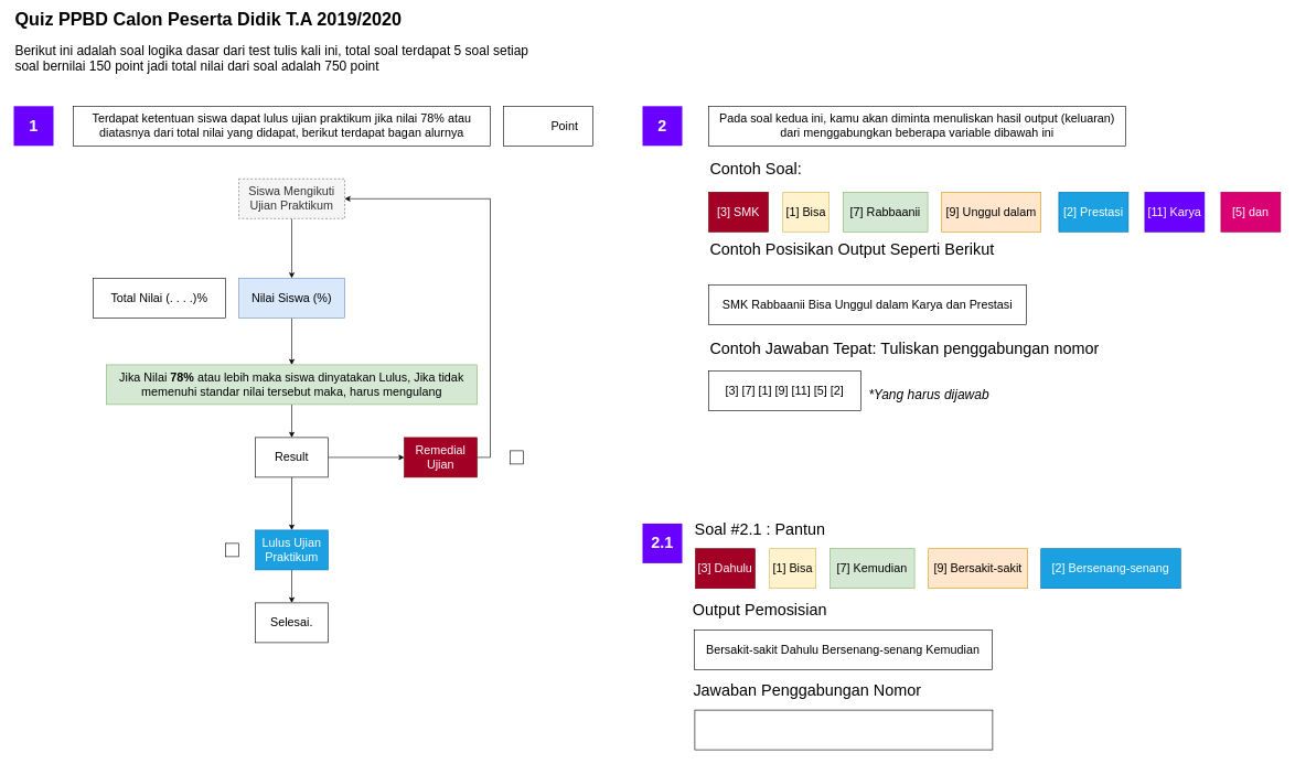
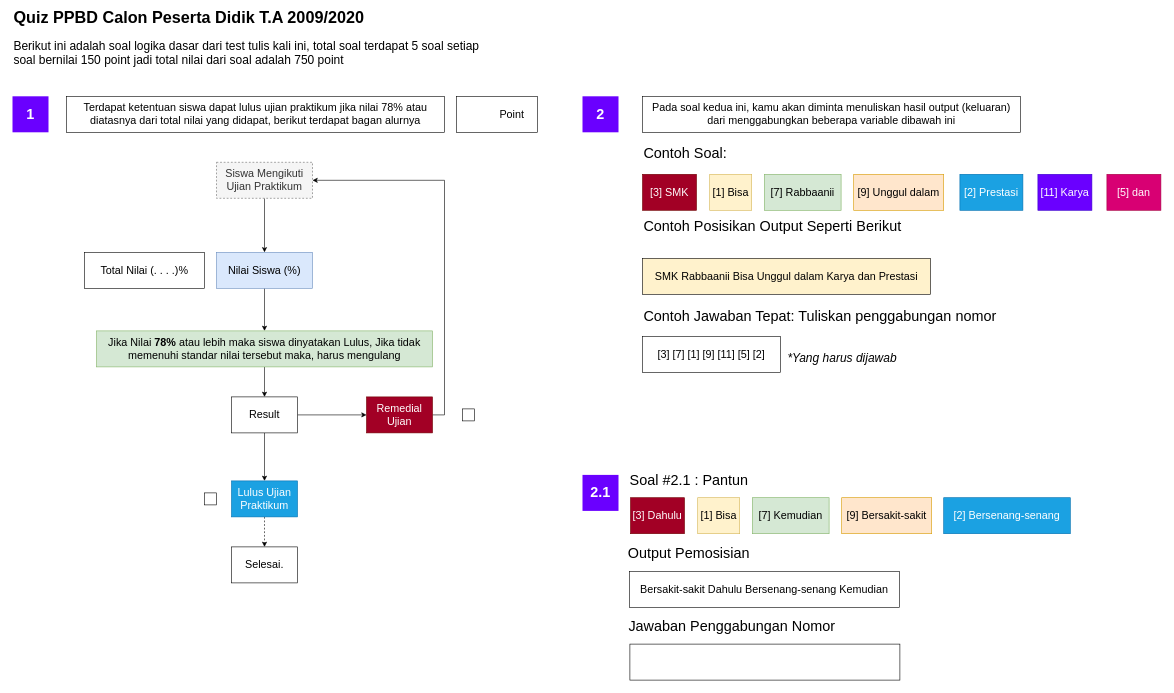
  <mxCell id="0" />
  <mxCell id="1" parent="0" />
- <mxCell id="2" value="Quiz PPBD Calon Peserta Didik T.A 2019/2020" style="text;html=1;strokeColor=none;fillColor=none;align=left;verticalAlign=middle;whiteSpace=wrap;rounded=0;fontSize=27;fontStyle=1" parent="1" vertex="1"><mxGeometry x="20" y="20" width="620" height="20" as="geometry" /></mxCell>
+ <mxCell id="2" value="Quiz PPBD Calon Peserta Didik T.A 2009/2020" style="text;html=1;strokeColor=none;fillColor=none;align=left;verticalAlign=middle;whiteSpace=wrap;rounded=0;fontSize=27;fontStyle=1" parent="1" vertex="1"><mxGeometry x="20" y="20" width="620" height="20" as="geometry" /></mxCell>
  <mxCell id="3" value="Berikut ini adalah soal logika dasar dari test tulis kali ini, total soal terdapat 5 soal setiap soal bernilai 150 point jadi total nilai dari soal adalah 750 point" style="text;html=1;strokeColor=none;fillColor=none;align=left;verticalAlign=middle;whiteSpace=wrap;rounded=0;fontSize=20;" parent="1" vertex="1"><mxGeometry x="20" y="63" width="820" height="47" as="geometry" /></mxCell>
  <mxCell id="4" value="1" style="rounded=0;whiteSpace=wrap;html=1;fontSize=24;align=center;fontStyle=1;fillColor=#6a00ff;strokeColor=none;fontColor=#ffffff;" parent="1" vertex="1"><mxGeometry x="20" y="160" width="60" height="60" as="geometry" /></mxCell>
  <mxCell id="5" value="Terdapat ketentuan siswa dapat lulus ujian praktikum jika nilai 78% atau diatasnya dari total nilai yang didapat, berikut terdapat bagan alurnya" style="rounded=0;whiteSpace=wrap;html=1;fontSize=18;align=center;fontStyle=0" parent="1" vertex="1"><mxGeometry x="110" y="160" width="630" height="60" as="geometry" /></mxCell>
  <mxCell id="6" style="edgeStyle=orthogonalEdgeStyle;rounded=0;orthogonalLoop=1;jettySize=auto;html=1;exitX=0.5;exitY=1;exitDx=0;exitDy=0;fontSize=18;" parent="1" source="7" target="9" edge="1"><mxGeometry relative="1" as="geometry" /></mxCell>
  <mxCell id="7" value="Nilai Siswa (%)" style="rounded=0;whiteSpace=wrap;html=1;fontSize=18;align=center;fontStyle=0;fillColor=#dae8fc;strokeColor=#6c8ebf;" parent="1" vertex="1"><mxGeometry x="360" y="420" width="160" height="60" as="geometry" /></mxCell>
  <mxCell id="8" style="edgeStyle=orthogonalEdgeStyle;rounded=0;orthogonalLoop=1;jettySize=auto;html=1;exitX=0.5;exitY=1;exitDx=0;exitDy=0;fontSize=18;" parent="1" source="9" target="12" edge="1"><mxGeometry relative="1" as="geometry" /></mxCell>
  <mxCell id="9" value="Jika Nilai &lt;b&gt;78%&lt;/b&gt; atau lebih maka siswa dinyatakan Lulus, Jika tidak memenuhi standar nilai tersebut maka, harus mengulang" style="rounded=0;whiteSpace=wrap;html=1;fontSize=18;align=center;fontStyle=0;fillColor=#d5e8d4;strokeColor=#82b366;" parent="1" vertex="1"><mxGeometry x="160" y="551" width="560" height="60" as="geometry" /></mxCell>
  <mxCell id="10" style="edgeStyle=orthogonalEdgeStyle;rounded=0;orthogonalLoop=1;jettySize=auto;html=1;exitX=0.5;exitY=1;exitDx=0;exitDy=0;entryX=0.5;entryY=0;entryDx=0;entryDy=0;fontSize=18;" parent="1" source="12" target="14" edge="1"><mxGeometry relative="1" as="geometry" /></mxCell>
  <mxCell id="11" style="edgeStyle=orthogonalEdgeStyle;rounded=0;orthogonalLoop=1;jettySize=auto;html=1;exitX=1;exitY=0.5;exitDx=0;exitDy=0;fontSize=18;" parent="1" source="12" target="16" edge="1"><mxGeometry relative="1" as="geometry" /></mxCell>
  <mxCell id="12" value="Result" style="rounded=0;whiteSpace=wrap;html=1;fontSize=18;align=center;fontStyle=0" parent="1" vertex="1"><mxGeometry x="385" y="661" width="110" height="60" as="geometry" /></mxCell>
- <mxCell id="13" style="edgeStyle=orthogonalEdgeStyle;rounded=0;orthogonalLoop=1;jettySize=auto;html=1;exitX=0.5;exitY=1;exitDx=0;exitDy=0;entryX=0.5;entryY=0;entryDx=0;entryDy=0;fontSize=18;" parent="1" source="14" target="19" edge="1"><mxGeometry relative="1" as="geometry" /></mxCell>
+ <mxCell id="13" style="edgeStyle=orthogonalEdgeStyle;rounded=0;orthogonalLoop=1;jettySize=auto;html=1;exitX=0.5;exitY=1;exitDx=0;exitDy=0;entryX=0.5;entryY=0;entryDx=0;entryDy=0;fontSize=18;dashed=1;" parent="1" source="14" target="19" edge="1"><mxGeometry relative="1" as="geometry" /></mxCell>
  <mxCell id="14" value="Lulus Ujian Praktikum" style="rounded=0;whiteSpace=wrap;html=1;fontSize=18;align=center;fontStyle=0;fillColor=#1ba1e2;strokeColor=#006EAF;fontColor=#ffffff;" parent="1" vertex="1"><mxGeometry x="385" y="801" width="110" height="60" as="geometry" /></mxCell>
  <mxCell id="15" style="edgeStyle=orthogonalEdgeStyle;rounded=0;orthogonalLoop=1;jettySize=auto;html=1;exitX=1;exitY=0.5;exitDx=0;exitDy=0;entryX=1;entryY=0.5;entryDx=0;entryDy=0;fontSize=18;" parent="1" source="16" target="18" edge="1"><mxGeometry relative="1" as="geometry" /></mxCell>
  <mxCell id="16" value="Remedial Ujian" style="rounded=0;whiteSpace=wrap;html=1;fontSize=18;align=center;fontStyle=0;fillColor=#a20025;strokeColor=#6F0000;fontColor=#ffffff;" parent="1" vertex="1"><mxGeometry x="610" y="661" width="110" height="60" as="geometry" /></mxCell>
  <mxCell id="17" style="edgeStyle=orthogonalEdgeStyle;rounded=0;orthogonalLoop=1;jettySize=auto;html=1;exitX=0.5;exitY=1;exitDx=0;exitDy=0;entryX=0.5;entryY=0;entryDx=0;entryDy=0;fontSize=18;" parent="1" source="18" target="7" edge="1"><mxGeometry relative="1" as="geometry" /></mxCell>
  <mxCell id="18" value="Siswa Mengikuti Ujian Praktikum" style="rounded=0;whiteSpace=wrap;html=1;fontSize=18;align=center;fontStyle=0;fillColor=#f5f5f5;strokeColor=#666666;fontColor=#333333;dashed=1;" parent="1" vertex="1"><mxGeometry x="360" y="270" width="160" height="60" as="geometry" /></mxCell>
  <mxCell id="19" value="Selesai." style="rounded=0;whiteSpace=wrap;html=1;fontSize=18;align=center;fontStyle=0" parent="1" vertex="1"><mxGeometry x="385" y="911" width="110" height="60" as="geometry" /></mxCell>
  <mxCell id="20" value="" style="rounded=0;whiteSpace=wrap;html=1;fontSize=18;align=center;fontStyle=0" parent="1" vertex="1"><mxGeometry x="770" y="681" width="20" height="20" as="geometry" /></mxCell>
  <mxCell id="21" value="" style="rounded=0;whiteSpace=wrap;html=1;fontSize=18;align=center;fontStyle=0" parent="1" vertex="1"><mxGeometry x="340" y="821" width="20" height="20" as="geometry" /></mxCell>
  <mxCell id="22" value="Total Nilai (. . . .)%" style="rounded=0;whiteSpace=wrap;html=1;fontSize=18;align=center;fontStyle=0" parent="1" vertex="1"><mxGeometry x="140" y="420" width="200" height="60" as="geometry" /></mxCell>
  <mxCell id="23" value="&amp;nbsp; &amp;nbsp; &amp;nbsp; &amp;nbsp; &amp;nbsp; Point" style="rounded=0;whiteSpace=wrap;html=1;fontSize=18;align=center;fontStyle=0" parent="1" vertex="1"><mxGeometry x="760" y="160" width="135" height="60" as="geometry" /></mxCell>
  <mxCell id="24" value="2" style="rounded=0;whiteSpace=wrap;html=1;fontSize=24;align=center;fontStyle=1;fillColor=#6a00ff;strokeColor=none;fontColor=#ffffff;" parent="1" vertex="1"><mxGeometry x="970" y="160" width="60" height="60" as="geometry" /></mxCell>
  <mxCell id="25" value="Pada soal kedua ini, kamu akan diminta menuliskan hasil output (keluaran) dari menggabungkan beberapa variable dibawah ini" style="rounded=0;whiteSpace=wrap;html=1;fontSize=18;align=center;fontStyle=0" parent="1" vertex="1"><mxGeometry x="1070" y="160" width="630" height="60" as="geometry" /></mxCell>
  <mxCell id="26" value="&lt;font style=&quot;font-size: 24px&quot;&gt;Contoh Soal:&lt;/font&gt;" style="text;html=1;resizable=0;points=[];autosize=1;align=left;verticalAlign=top;spacingTop=-4;" vertex="1" parent="1"><mxGeometry x="1070" y="238" width="150" height="20" as="geometry" /></mxCell>
  <mxCell id="27" value="[3] SMK" style="rounded=0;whiteSpace=wrap;html=1;fontSize=18;align=center;fontStyle=0;fillColor=#a20025;strokeColor=#6F0000;fontColor=#ffffff;" vertex="1" parent="1"><mxGeometry x="1070" y="290" width="90" height="60" as="geometry" /></mxCell>
  <mxCell id="28" value="[1] Bisa" style="rounded=0;whiteSpace=wrap;html=1;fontSize=18;align=center;fontStyle=0;fillColor=#fff2cc;strokeColor=#d6b656;" vertex="1" parent="1"><mxGeometry x="1182" y="290" width="70" height="60" as="geometry" /></mxCell>
  <mxCell id="29" value="[7] Rabbaanii" style="rounded=0;whiteSpace=wrap;html=1;fontSize=18;align=center;fontStyle=0;fillColor=#d5e8d4;strokeColor=#82b366;" vertex="1" parent="1"><mxGeometry x="1273" y="290" width="128" height="60" as="geometry" /></mxCell>
  <mxCell id="30" value="[9] Unggul dalam" style="rounded=0;whiteSpace=wrap;html=1;fontSize=18;align=center;fontStyle=0;fillColor=#ffe6cc;strokeColor=#d79b00;" vertex="1" parent="1"><mxGeometry x="1422" y="290" width="150" height="60" as="geometry" /></mxCell>
  <mxCell id="31" value="[2] Prestasi" style="rounded=0;whiteSpace=wrap;html=1;fontSize=18;align=center;fontStyle=0;fillColor=#1ba1e2;strokeColor=#006EAF;fontColor=#ffffff;" vertex="1" parent="1"><mxGeometry x="1599" y="290" width="105" height="60" as="geometry" /></mxCell>
  <mxCell id="32" value="[11] Karya" style="rounded=0;whiteSpace=wrap;html=1;fontSize=18;align=center;fontStyle=0;fillColor=#6a00ff;strokeColor=#3700CC;fontColor=#ffffff;" vertex="1" parent="1"><mxGeometry x="1729" y="290" width="90" height="60" as="geometry" /></mxCell>
- <mxCell id="33" value="SMK Rabbaanii Bisa Unggul dalam Karya dan Prestasi" style="rounded=0;whiteSpace=wrap;html=1;fontSize=18;align=center;fontStyle=0" vertex="1" parent="1"><mxGeometry x="1070" y="430" width="480" height="60" as="geometry" /></mxCell>
+ <mxCell id="33" value="SMK Rabbaanii Bisa Unggul dalam Karya dan Prestasi" style="rounded=0;whiteSpace=wrap;html=1;fontSize=18;align=center;fontStyle=0;fillColor=#fff2cc;" vertex="1" parent="1"><mxGeometry x="1070" y="430" width="480" height="60" as="geometry" /></mxCell>
  <mxCell id="34" value="&lt;font style=&quot;font-size: 24px&quot;&gt;Contoh Posisikan Output Seperti Berikut&lt;/font&gt;" style="text;html=1;resizable=0;points=[];autosize=1;align=left;verticalAlign=top;spacingTop=-4;" vertex="1" parent="1"><mxGeometry x="1070" y="360" width="450" height="20" as="geometry" /></mxCell>
  <mxCell id="35" value="[5] dan" style="rounded=0;whiteSpace=wrap;html=1;fontSize=18;align=center;fontStyle=0;fillColor=#d80073;strokeColor=#A50040;fontColor=#ffffff;" vertex="1" parent="1"><mxGeometry x="1844" y="290" width="90" height="60" as="geometry" /></mxCell>
  <mxCell id="36" value="&lt;font style=&quot;font-size: 24px&quot;&gt;Contoh Jawaban Tepat: Tuliskan penggabungan nomor&lt;/font&gt;" style="text;html=1;resizable=0;points=[];autosize=1;align=left;verticalAlign=top;spacingTop=-4;" vertex="1" parent="1"><mxGeometry x="1070" y="510" width="600" height="20" as="geometry" /></mxCell>
  <mxCell id="37" value="[3] [7]&amp;nbsp;[1]&amp;nbsp;[9]&amp;nbsp;[11]&amp;nbsp;[5]&amp;nbsp;[2]" style="rounded=0;whiteSpace=wrap;html=1;fontSize=18;align=center;fontStyle=0" vertex="1" parent="1"><mxGeometry x="1070" y="560" width="230" height="60" as="geometry" /></mxCell>
  <mxCell id="38" value="&lt;font style=&quot;font-size: 20px&quot;&gt;&lt;i&gt;*Yang harus dijawab&lt;/i&gt;&lt;/font&gt;" style="text;html=1;resizable=0;points=[];autosize=1;align=left;verticalAlign=top;spacingTop=-4;" vertex="1" parent="1"><mxGeometry x="1310" y="581" width="200" height="20" as="geometry" /></mxCell>
  <mxCell id="39" value="2.1" style="rounded=0;whiteSpace=wrap;html=1;fontSize=24;align=center;fontStyle=1;fillColor=#6a00ff;strokeColor=none;fontColor=#ffffff;" vertex="1" parent="1"><mxGeometry x="970" y="791" width="60" height="60" as="geometry" /></mxCell>
  <mxCell id="40" value="[3] Dahulu" style="rounded=0;whiteSpace=wrap;html=1;fontSize=18;align=center;fontStyle=0;fillColor=#a20025;strokeColor=#6F0000;fontColor=#ffffff;" vertex="1" parent="1"><mxGeometry x="1050" y="829" width="90" height="60" as="geometry" /></mxCell>
  <mxCell id="41" value="[1] Bisa" style="rounded=0;whiteSpace=wrap;html=1;fontSize=18;align=center;fontStyle=0;fillColor=#fff2cc;strokeColor=#d6b656;" vertex="1" parent="1"><mxGeometry x="1162" y="829" width="70" height="60" as="geometry" /></mxCell>
  <mxCell id="42" value="[7] Kemudian" style="rounded=0;whiteSpace=wrap;html=1;fontSize=18;align=center;fontStyle=0;fillColor=#d5e8d4;strokeColor=#82b366;" vertex="1" parent="1"><mxGeometry x="1253" y="829" width="128" height="60" as="geometry" /></mxCell>
  <mxCell id="43" value="[9] Bersakit-sakit" style="rounded=0;whiteSpace=wrap;html=1;fontSize=18;align=center;fontStyle=0;fillColor=#ffe6cc;strokeColor=#d79b00;" vertex="1" parent="1"><mxGeometry x="1402" y="829" width="150" height="60" as="geometry" /></mxCell>
  <mxCell id="44" value="[2] Bersenang-senang" style="rounded=0;whiteSpace=wrap;html=1;fontSize=18;align=center;fontStyle=0;fillColor=#1ba1e2;strokeColor=#006EAF;fontColor=#ffffff;" vertex="1" parent="1"><mxGeometry x="1572" y="829" width="211" height="60" as="geometry" /></mxCell>
  <mxCell id="45" value="&lt;font style=&quot;font-size: 24px&quot;&gt;Soal #2.1 : Pantun&lt;/font&gt;" style="text;html=1;resizable=0;points=[];autosize=1;align=left;verticalAlign=top;spacingTop=-4;" vertex="1" parent="1"><mxGeometry x="1047" y="784" width="210" height="20" as="geometry" /></mxCell>
  <mxCell id="46" value="&lt;font style=&quot;font-size: 24px&quot;&gt;Output Pemosisian&lt;/font&gt;" style="text;html=1;resizable=0;points=[];autosize=1;align=left;verticalAlign=top;spacingTop=-4;" vertex="1" parent="1"><mxGeometry x="1044" y="905" width="220" height="20" as="geometry" /></mxCell>
  <mxCell id="47" value="Bersakit-sakit Dahulu Bersenang-senang Kemudian" style="rounded=0;whiteSpace=wrap;html=1;fontSize=18;align=center;fontStyle=0" vertex="1" parent="1"><mxGeometry x="1048" y="952" width="450" height="60" as="geometry" /></mxCell>
  <mxCell id="48" value="&lt;span style=&quot;font-size: 24px&quot;&gt;Jawaban Penggabungan Nomor&lt;/span&gt;" style="text;html=1;resizable=0;points=[];autosize=1;align=left;verticalAlign=top;spacingTop=-4;" vertex="1" parent="1"><mxGeometry x="1045" y="1026" width="360" height="20" as="geometry" /></mxCell>
  <mxCell id="49" value="" style="rounded=0;whiteSpace=wrap;html=1;fontSize=18;align=center;fontStyle=0" vertex="1" parent="1"><mxGeometry x="1049" y="1073" width="450" height="60" as="geometry" /></mxCell>
